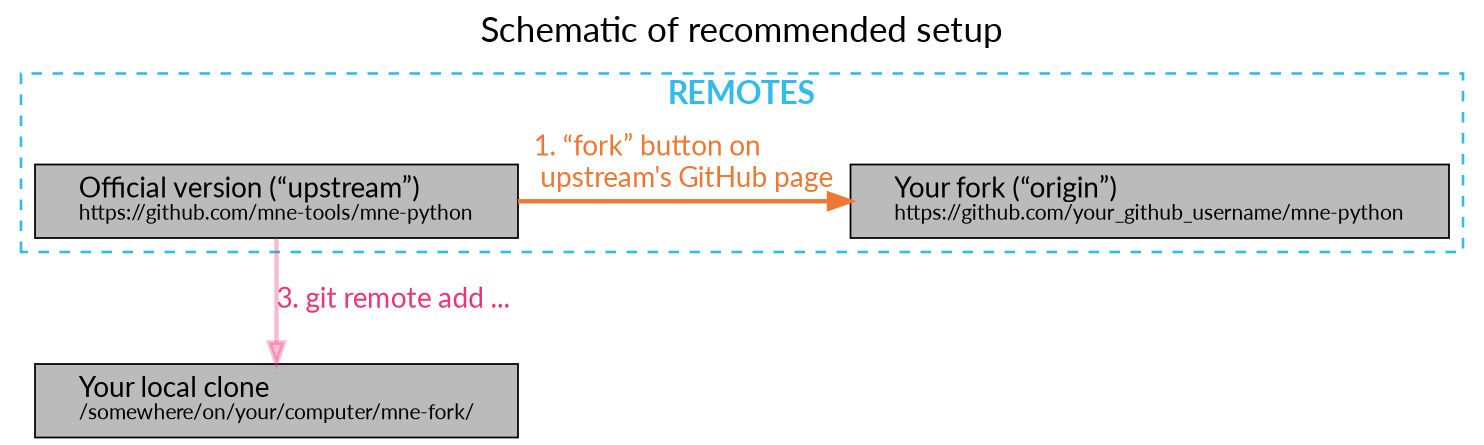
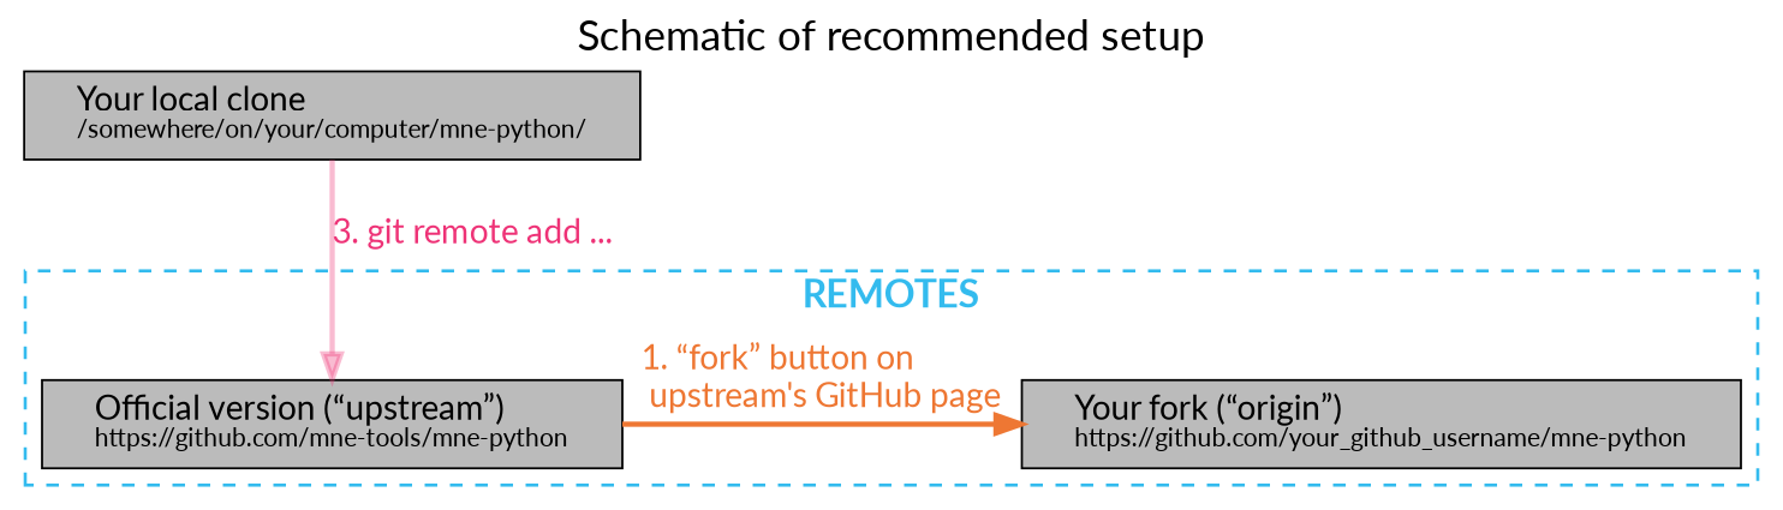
  digraph {
    clusterrank=local
    fontname=Lato
    fontsize=20
    label="Schematic of recommended setup"
    labelloc=t
    newrank=true
    rankdir=UD
    ranksep=0.75
    splines=true
    node [fillcolor="#bbbbbb" fontname=Lato fontsize=12 margin="0.35,0.1" shape=box style=filled]
    edge [arrowsize=1.2 fontname=Lato fontsize=16 penwidth=2.5]
    n1 [label=<<FONT POINT-SIZE="16">Official version (“upstream”)</FONT><BR ALIGN="LEFT"/>https://github.com/mne-tools/mne-python>]
    n2 [label=<<FONT POINT-SIZE="16">Your fork (“origin”)</FONT><BR ALIGN="LEFT"/>https://github.com/your_github_username/mne-python>]
-   n3 [label=<<FONT POINT-SIZE="16">Your local clone</FONT><BR ALIGN="LEFT"/>/somewhere/on/your/computer/mne-fork/>]
+   n3 [label=<<FONT POINT-SIZE="16">Your local clone</FONT><BR ALIGN="LEFT"/>/somewhere/on/your/computer/mne-python/>]
    subgraph sub_1 {
      rank=same
      n1
      n2
    }
    subgraph cluster_2 {
      color="#33bbee"
      fontcolor="#33bbee"
      fontsize=18
      label=<<B>REMOTES<BR/> </B>>
      penwidth=1.5
      style=dashed
      n1
      n2
    }
    n1 -> n2 [color="#ee7733" fontcolor="#ee7733" label="1. “fork” button on \l upstream's GitHub page"]
-   n1 -> n3 [color="#ee337755" fontcolor="#ee3377" label="3. git remote add ... \r"]
+   n3 -> n1 [color="#ee337755" fontcolor="#ee3377" label="3. git remote add ... \r"]
  }
